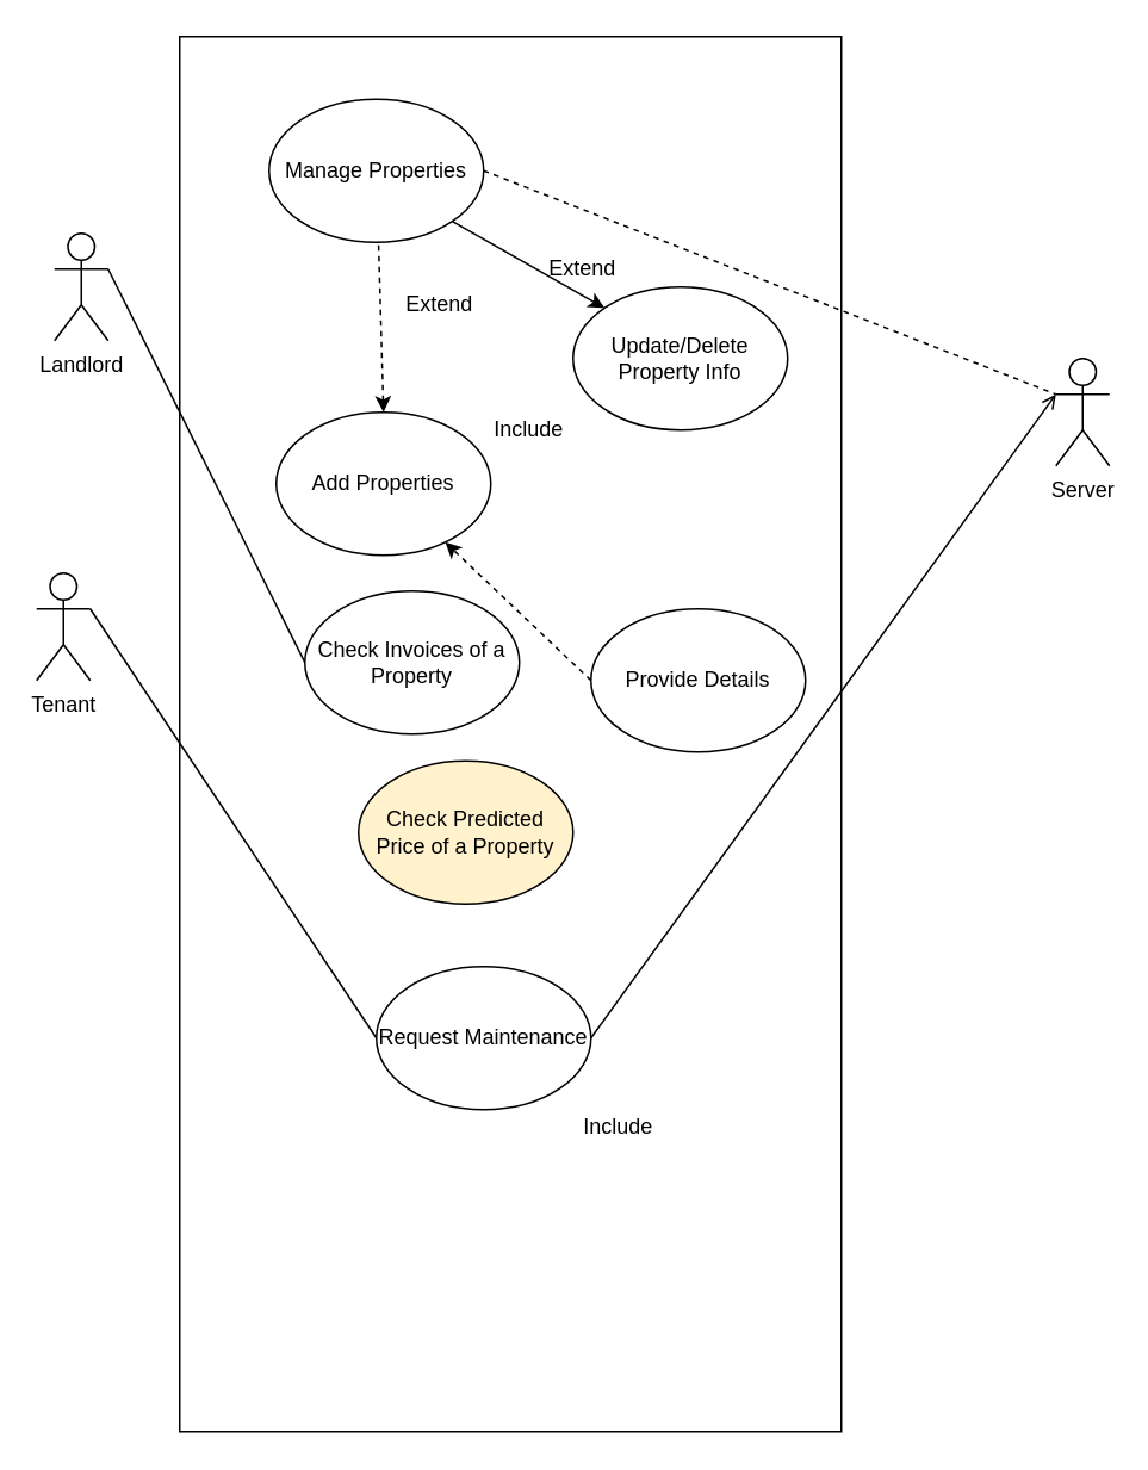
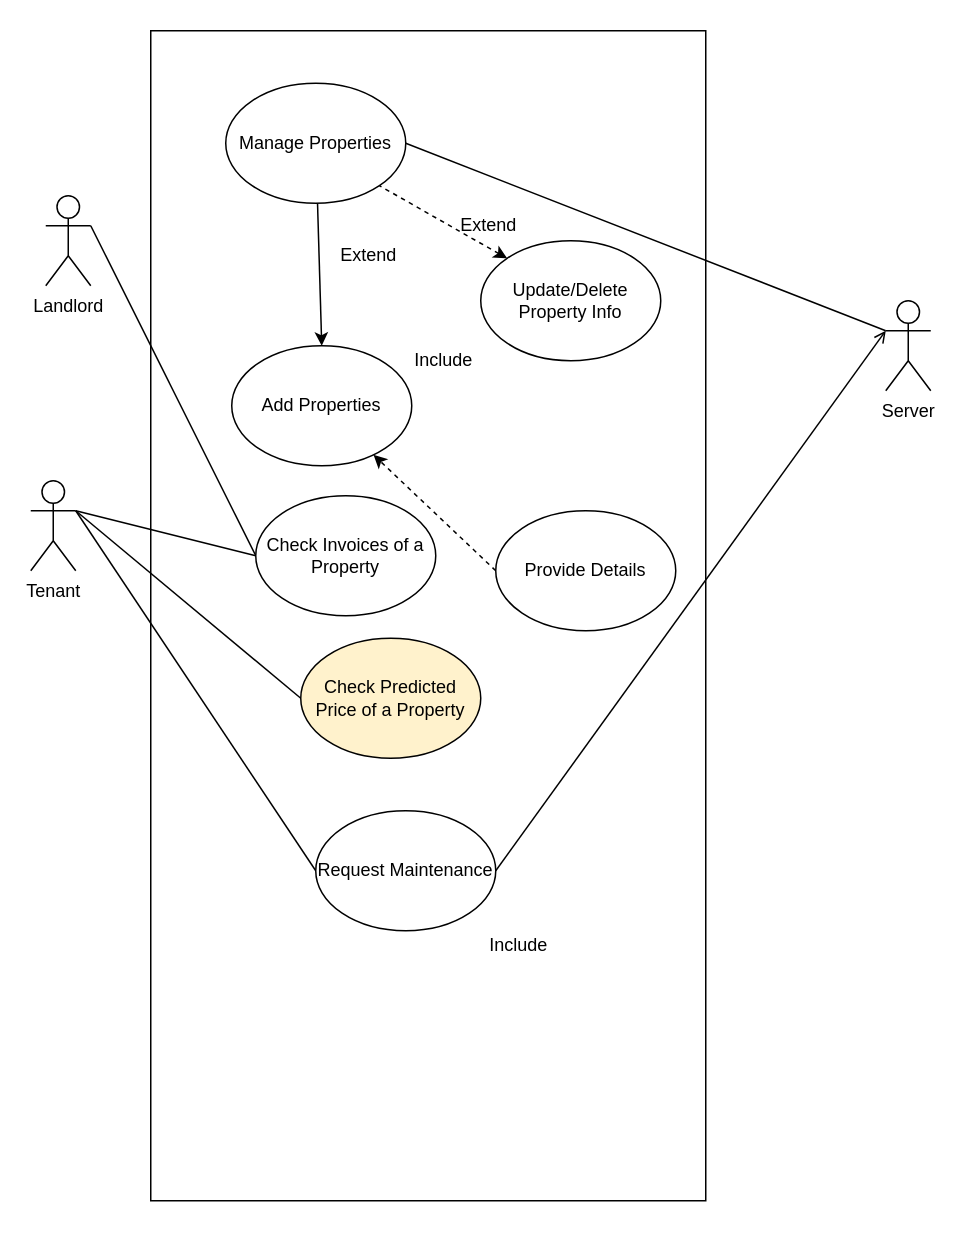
  <mxCell id="0" />
  <mxCell id="1" parent="0" />
  <mxCell id="2" value="Tenant" style="shape=umlActor;verticalLabelPosition=bottom;verticalAlign=top;html=1;outlineConnect=0;" parent="1" vertex="1"><mxGeometry x="20" y="320" width="30" height="60" as="geometry" /></mxCell>
  <mxCell id="3" value="Landlord" style="shape=umlActor;verticalLabelPosition=bottom;verticalAlign=top;html=1;outlineConnect=0;" parent="1" vertex="1"><mxGeometry x="30" y="130" width="30" height="60" as="geometry" /></mxCell>
  <mxCell id="4" value="Server" style="shape=umlActor;verticalLabelPosition=bottom;verticalAlign=top;html=1;outlineConnect=0;" parent="1" vertex="1"><mxGeometry x="590" y="200" width="30" height="60" as="geometry" /></mxCell>
  <mxCell id="5" value="" style="rounded=0;whiteSpace=wrap;html=1;" parent="1" vertex="1"><mxGeometry x="100" y="20" width="370" height="780" as="geometry" /></mxCell>
- <mxCell id="6" style="edgeStyle=none;rounded=0;orthogonalLoop=1;jettySize=auto;html=1;exitX=1;exitY=0.5;exitDx=0;exitDy=0;entryX=0;entryY=0.333;entryDx=0;entryDy=0;entryPerimeter=0;startArrow=none;startFill=0;endArrow=none;endFill=0;dashed=1;" parent="1" source="7" target="4" edge="1"><mxGeometry relative="1" as="geometry" /></mxCell>
+ <mxCell id="6" style="edgeStyle=none;rounded=0;orthogonalLoop=1;jettySize=auto;html=1;exitX=1;exitY=0.5;exitDx=0;exitDy=0;entryX=0;entryY=0.333;entryDx=0;entryDy=0;entryPerimeter=0;startArrow=none;startFill=0;endArrow=none;endFill=0;" parent="1" source="7" target="4" edge="1"><mxGeometry relative="1" as="geometry" /></mxCell>
  <mxCell id="7" value="Manage Properties" style="ellipse;whiteSpace=wrap;html=1;" parent="1" vertex="1"><mxGeometry x="150" y="55" width="120" height="80" as="geometry" /></mxCell>
- <mxCell id="8" style="edgeStyle=none;rounded=0;orthogonalLoop=1;jettySize=auto;html=1;exitX=0;exitY=0;exitDx=0;exitDy=0;entryX=1;entryY=1;entryDx=0;entryDy=0;dashed=0;startArrow=classic;startFill=1;endArrow=none;endFill=0;" parent="1" source="9" target="7" edge="1"><mxGeometry relative="1" as="geometry" /></mxCell>
+ <mxCell id="8" style="edgeStyle=none;rounded=0;orthogonalLoop=1;jettySize=auto;html=1;exitX=0;exitY=0;exitDx=0;exitDy=0;entryX=1;entryY=1;entryDx=0;entryDy=0;dashed=1;startArrow=classic;startFill=1;endArrow=none;endFill=0;" parent="1" source="9" target="7" edge="1"><mxGeometry relative="1" as="geometry" /></mxCell>
  <mxCell id="9" value="Update/Delete Property Info" style="ellipse;whiteSpace=wrap;html=1;" parent="1" vertex="1"><mxGeometry x="320" y="160" width="120" height="80" as="geometry" /></mxCell>
- <mxCell id="10" style="edgeStyle=none;rounded=0;orthogonalLoop=1;jettySize=auto;html=1;exitX=0.5;exitY=0;exitDx=0;exitDy=0;dashed=1;startArrow=classic;startFill=1;endArrow=none;endFill=0;" parent="1" source="11" target="7" edge="1"><mxGeometry relative="1" as="geometry" /></mxCell>
+ <mxCell id="10" style="edgeStyle=none;rounded=0;orthogonalLoop=1;jettySize=auto;html=1;exitX=0.5;exitY=0;exitDx=0;exitDy=0;dashed=0;startArrow=classic;startFill=1;endArrow=none;endFill=0;" parent="1" source="11" target="7" edge="1"><mxGeometry relative="1" as="geometry" /></mxCell>
  <mxCell id="11" value="Add Properties" style="ellipse;whiteSpace=wrap;html=1;" parent="1" vertex="1"><mxGeometry x="154" y="230" width="120" height="80" as="geometry" /></mxCell>
  <mxCell id="12" value="Extend" style="text;html=1;align=center;verticalAlign=middle;resizable=0;points=[];autosize=1;strokeColor=none;fillColor=none;" parent="1" vertex="1"><mxGeometry x="300" y="140" width="50" height="20" as="geometry" /></mxCell>
  <mxCell id="13" value="Extend" style="text;html=1;align=center;verticalAlign=middle;resizable=0;points=[];autosize=1;strokeColor=none;fillColor=none;" parent="1" vertex="1"><mxGeometry x="220" y="160" width="50" height="20" as="geometry" /></mxCell>
  <mxCell id="14" style="edgeStyle=none;rounded=0;orthogonalLoop=1;jettySize=auto;html=1;exitX=0;exitY=0.5;exitDx=0;exitDy=0;dashed=1;startArrow=none;startFill=0;endArrow=classic;endFill=1;" parent="1" source="15" target="11" edge="1"><mxGeometry relative="1" as="geometry" /></mxCell>
  <mxCell id="15" value="Provide Details" style="ellipse;whiteSpace=wrap;html=1;" parent="1" vertex="1"><mxGeometry x="330" y="340" width="120" height="80" as="geometry" /></mxCell>
  <mxCell id="16" value="Include" style="text;html=1;align=center;verticalAlign=middle;resizable=0;points=[];autosize=1;strokeColor=none;fillColor=none;" parent="1" vertex="1"><mxGeometry x="270" y="230" width="50" height="20" as="geometry" /></mxCell>
+ <mxCell id="17" style="edgeStyle=none;rounded=0;orthogonalLoop=1;jettySize=auto;html=1;exitX=0;exitY=0.5;exitDx=0;exitDy=0;entryX=1;entryY=0.333;entryDx=0;entryDy=0;entryPerimeter=0;startArrow=none;startFill=0;endArrow=none;endFill=0;" parent="1" source="19" target="2" edge="1"><mxGeometry relative="1" as="geometry" /></mxCell>
  <mxCell id="18" style="edgeStyle=none;rounded=0;orthogonalLoop=1;jettySize=auto;html=1;exitX=0;exitY=0.5;exitDx=0;exitDy=0;entryX=1;entryY=0.333;entryDx=0;entryDy=0;entryPerimeter=0;startArrow=none;startFill=0;endArrow=none;endFill=0;" parent="1" source="19" target="3" edge="1"><mxGeometry relative="1" as="geometry" /></mxCell>
  <mxCell id="19" value="Check Invoices of a Property" style="ellipse;whiteSpace=wrap;html=1;" parent="1" vertex="1"><mxGeometry x="170" y="330" width="120" height="80" as="geometry" /></mxCell>
+ <mxCell id="20" style="edgeStyle=none;rounded=0;orthogonalLoop=1;jettySize=auto;html=1;exitX=0;exitY=0.5;exitDx=0;exitDy=0;entryX=1;entryY=0.333;entryDx=0;entryDy=0;entryPerimeter=0;startArrow=none;startFill=0;endArrow=none;endFill=0;" parent="1" source="21" target="2" edge="1"><mxGeometry relative="1" as="geometry" /></mxCell>
  <mxCell id="21" value="Check Predicted Price of a Property" style="ellipse;whiteSpace=wrap;html=1;fillColor=#fff2cc;" parent="1" vertex="1"><mxGeometry x="200" y="425" width="120" height="80" as="geometry" /></mxCell>
  <mxCell id="22" style="edgeStyle=none;rounded=0;orthogonalLoop=1;jettySize=auto;html=1;exitX=0;exitY=0.5;exitDx=0;exitDy=0;startArrow=none;startFill=0;endArrow=none;endFill=0;" parent="1" source="24" edge="1"><mxGeometry relative="1" as="geometry"><mxPoint x="50" y="340" as="targetPoint" /></mxGeometry></mxCell>
  <mxCell id="23" style="edgeStyle=none;rounded=0;orthogonalLoop=1;jettySize=auto;html=1;exitX=1;exitY=0.5;exitDx=0;exitDy=0;entryX=0;entryY=0.333;entryDx=0;entryDy=0;entryPerimeter=0;startArrow=none;startFill=0;endArrow=open;endFill=0;" parent="1" source="24" target="4" edge="1"><mxGeometry relative="1" as="geometry" /></mxCell>
  <mxCell id="24" value="Request Maintenance" style="ellipse;whiteSpace=wrap;html=1;" parent="1" vertex="1"><mxGeometry x="210" y="540" width="120" height="80" as="geometry" /></mxCell>
  <mxCell id="25" value="Include" style="text;html=1;align=center;verticalAlign=middle;resizable=0;points=[];autosize=1;strokeColor=none;fillColor=none;" parent="1" vertex="1"><mxGeometry x="320" y="620" width="50" height="20" as="geometry" /></mxCell>
